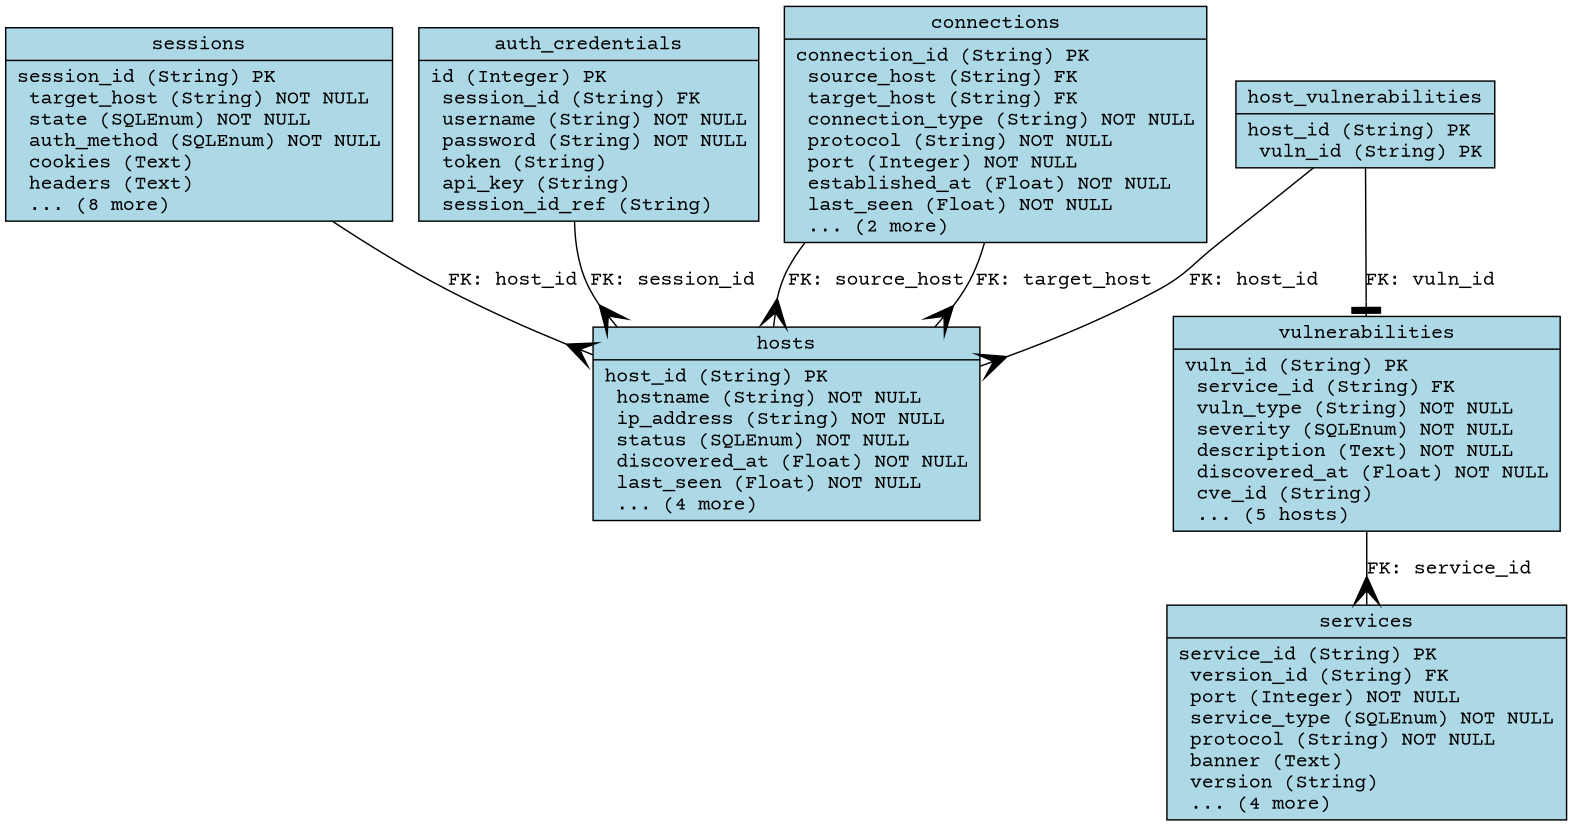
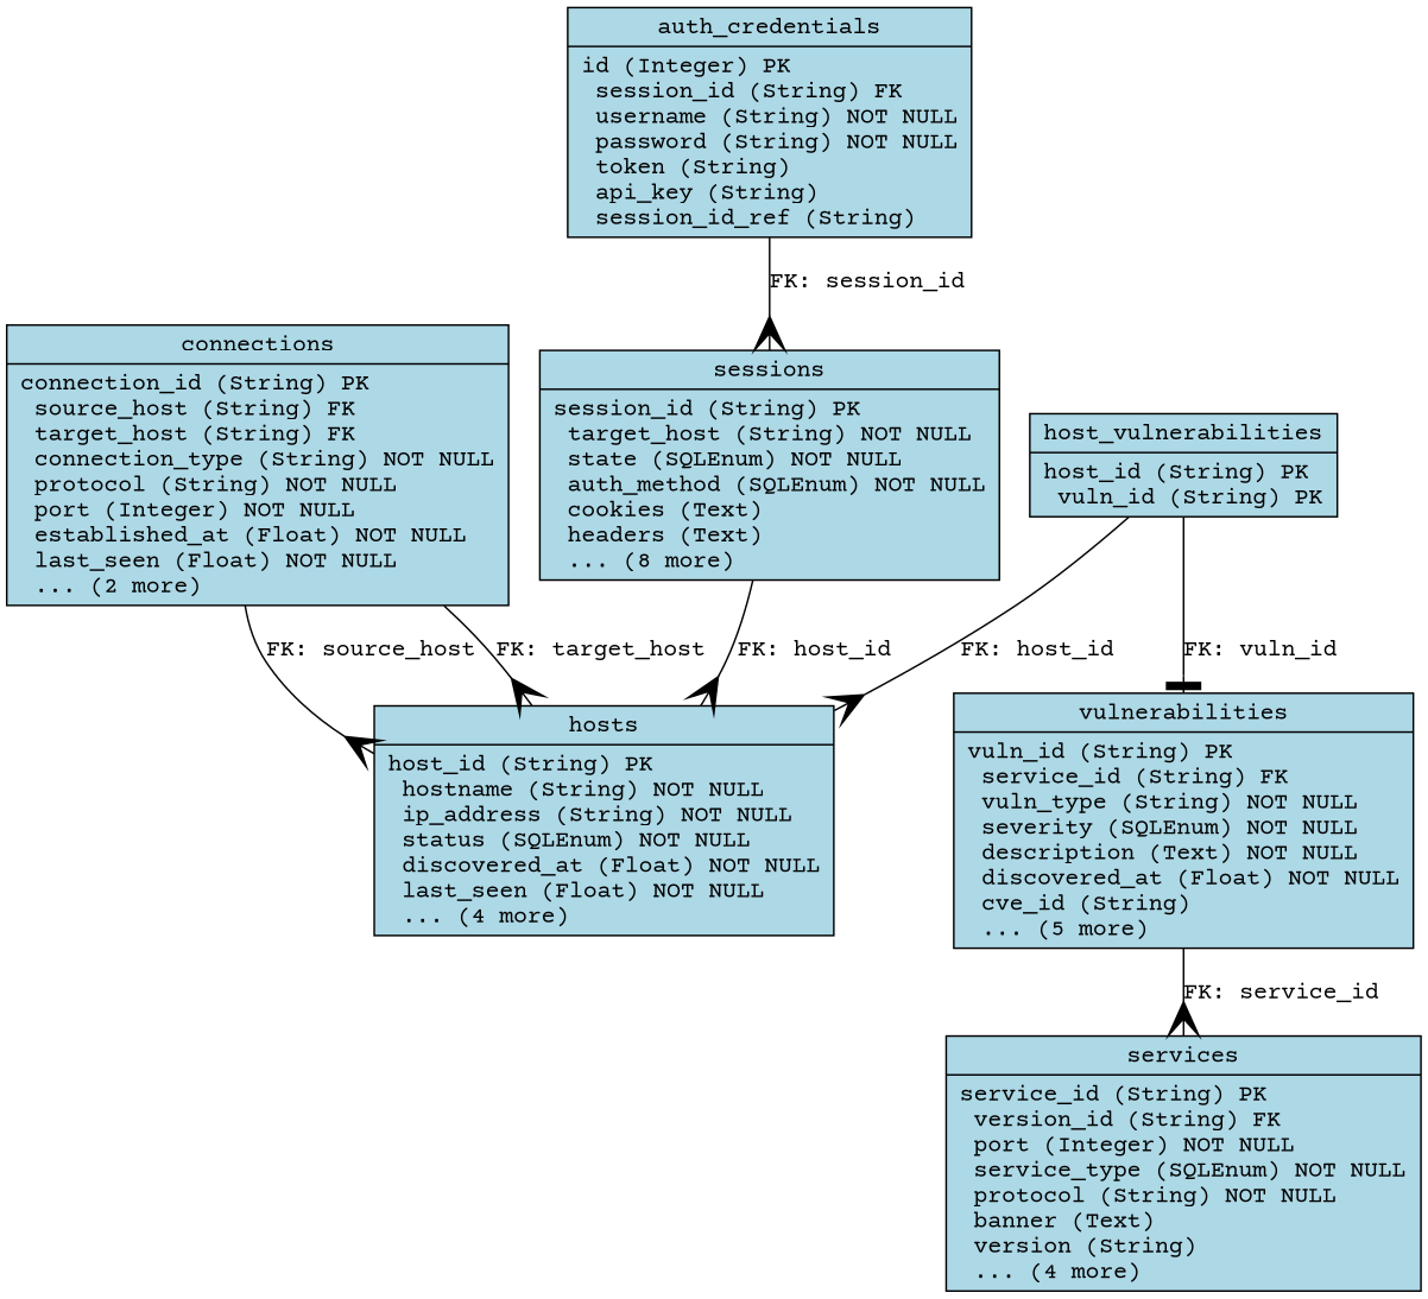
  digraph {
    fontname="Courier Prime"
    rankdir=TB
    node [fillcolor=lightblue fontname="Courier Prime" shape=record style=filled]
    edge [arrowhead=crow arrowsize=2 fontname="Courier Prime"]
    n1 [label="{ sessions | session_id (String) PK\l target_host (String) NOT NULL\l state (SQLEnum) NOT NULL\l auth_method (SQLEnum) NOT NULL\l cookies (Text)\l headers (Text)\l ... (8 more)\l}"]
    n2 [label="{ hosts | host_id (String) PK\l hostname (String) NOT NULL\l ip_address (String) NOT NULL\l status (SQLEnum) NOT NULL\l discovered_at (Float) NOT NULL\l last_seen (Float) NOT NULL\l ... (4 more)\l}"]
    n3 [label="{ auth_credentials | id (Integer) PK\l session_id (String) FK\l username (String) NOT NULL\l password (String) NOT NULL\l token (String)\l api_key (String)\l session_id_ref (String)\l}"]
    n4 [label="{ services | service_id (String) PK\l version_id (String) FK\l port (Integer) NOT NULL\l service_type (SQLEnum) NOT NULL\l protocol (String) NOT NULL\l banner (Text)\l version (String)\l ... (4 more)\l}"]
-   n5 [label="{ vulnerabilities | vuln_id (String) PK\l service_id (String) FK\l vuln_type (String) NOT NULL\l severity (SQLEnum) NOT NULL\l description (Text) NOT NULL\l discovered_at (Float) NOT NULL\l cve_id (String)\l ... (5 hosts)\l}"]
+   n5 [label="{ vulnerabilities | vuln_id (String) PK\l service_id (String) FK\l vuln_type (String) NOT NULL\l severity (SQLEnum) NOT NULL\l description (Text) NOT NULL\l discovered_at (Float) NOT NULL\l cve_id (String)\l ... (5 more)\l}"]
    n6 [label="{ connections | connection_id (String) PK\l source_host (String) FK\l target_host (String) FK\l connection_type (String) NOT NULL\l protocol (String) NOT NULL\l port (Integer) NOT NULL\l established_at (Float) NOT NULL\l last_seen (Float) NOT NULL\l ... (2 more)\l}"]
    n7 [label="{ host_vulnerabilities | host_id (String) PK\l vuln_id (String) PK\l}"]
    n1 -> n2 [label="FK: host_id"]
-   n3 -> n2 [label="FK: session_id"]
+   n3 -> n1 [label="FK: session_id"]
    n5 -> n4 [label="FK: service_id"]
    n6 -> n2 [label="FK: source_host"]
    n6 -> n2 [label="FK: target_host"]
    n7 -> n2 [label="FK: host_id"]
    n7 -> n5 [arrowhead=tee label="FK: vuln_id"]
  }
